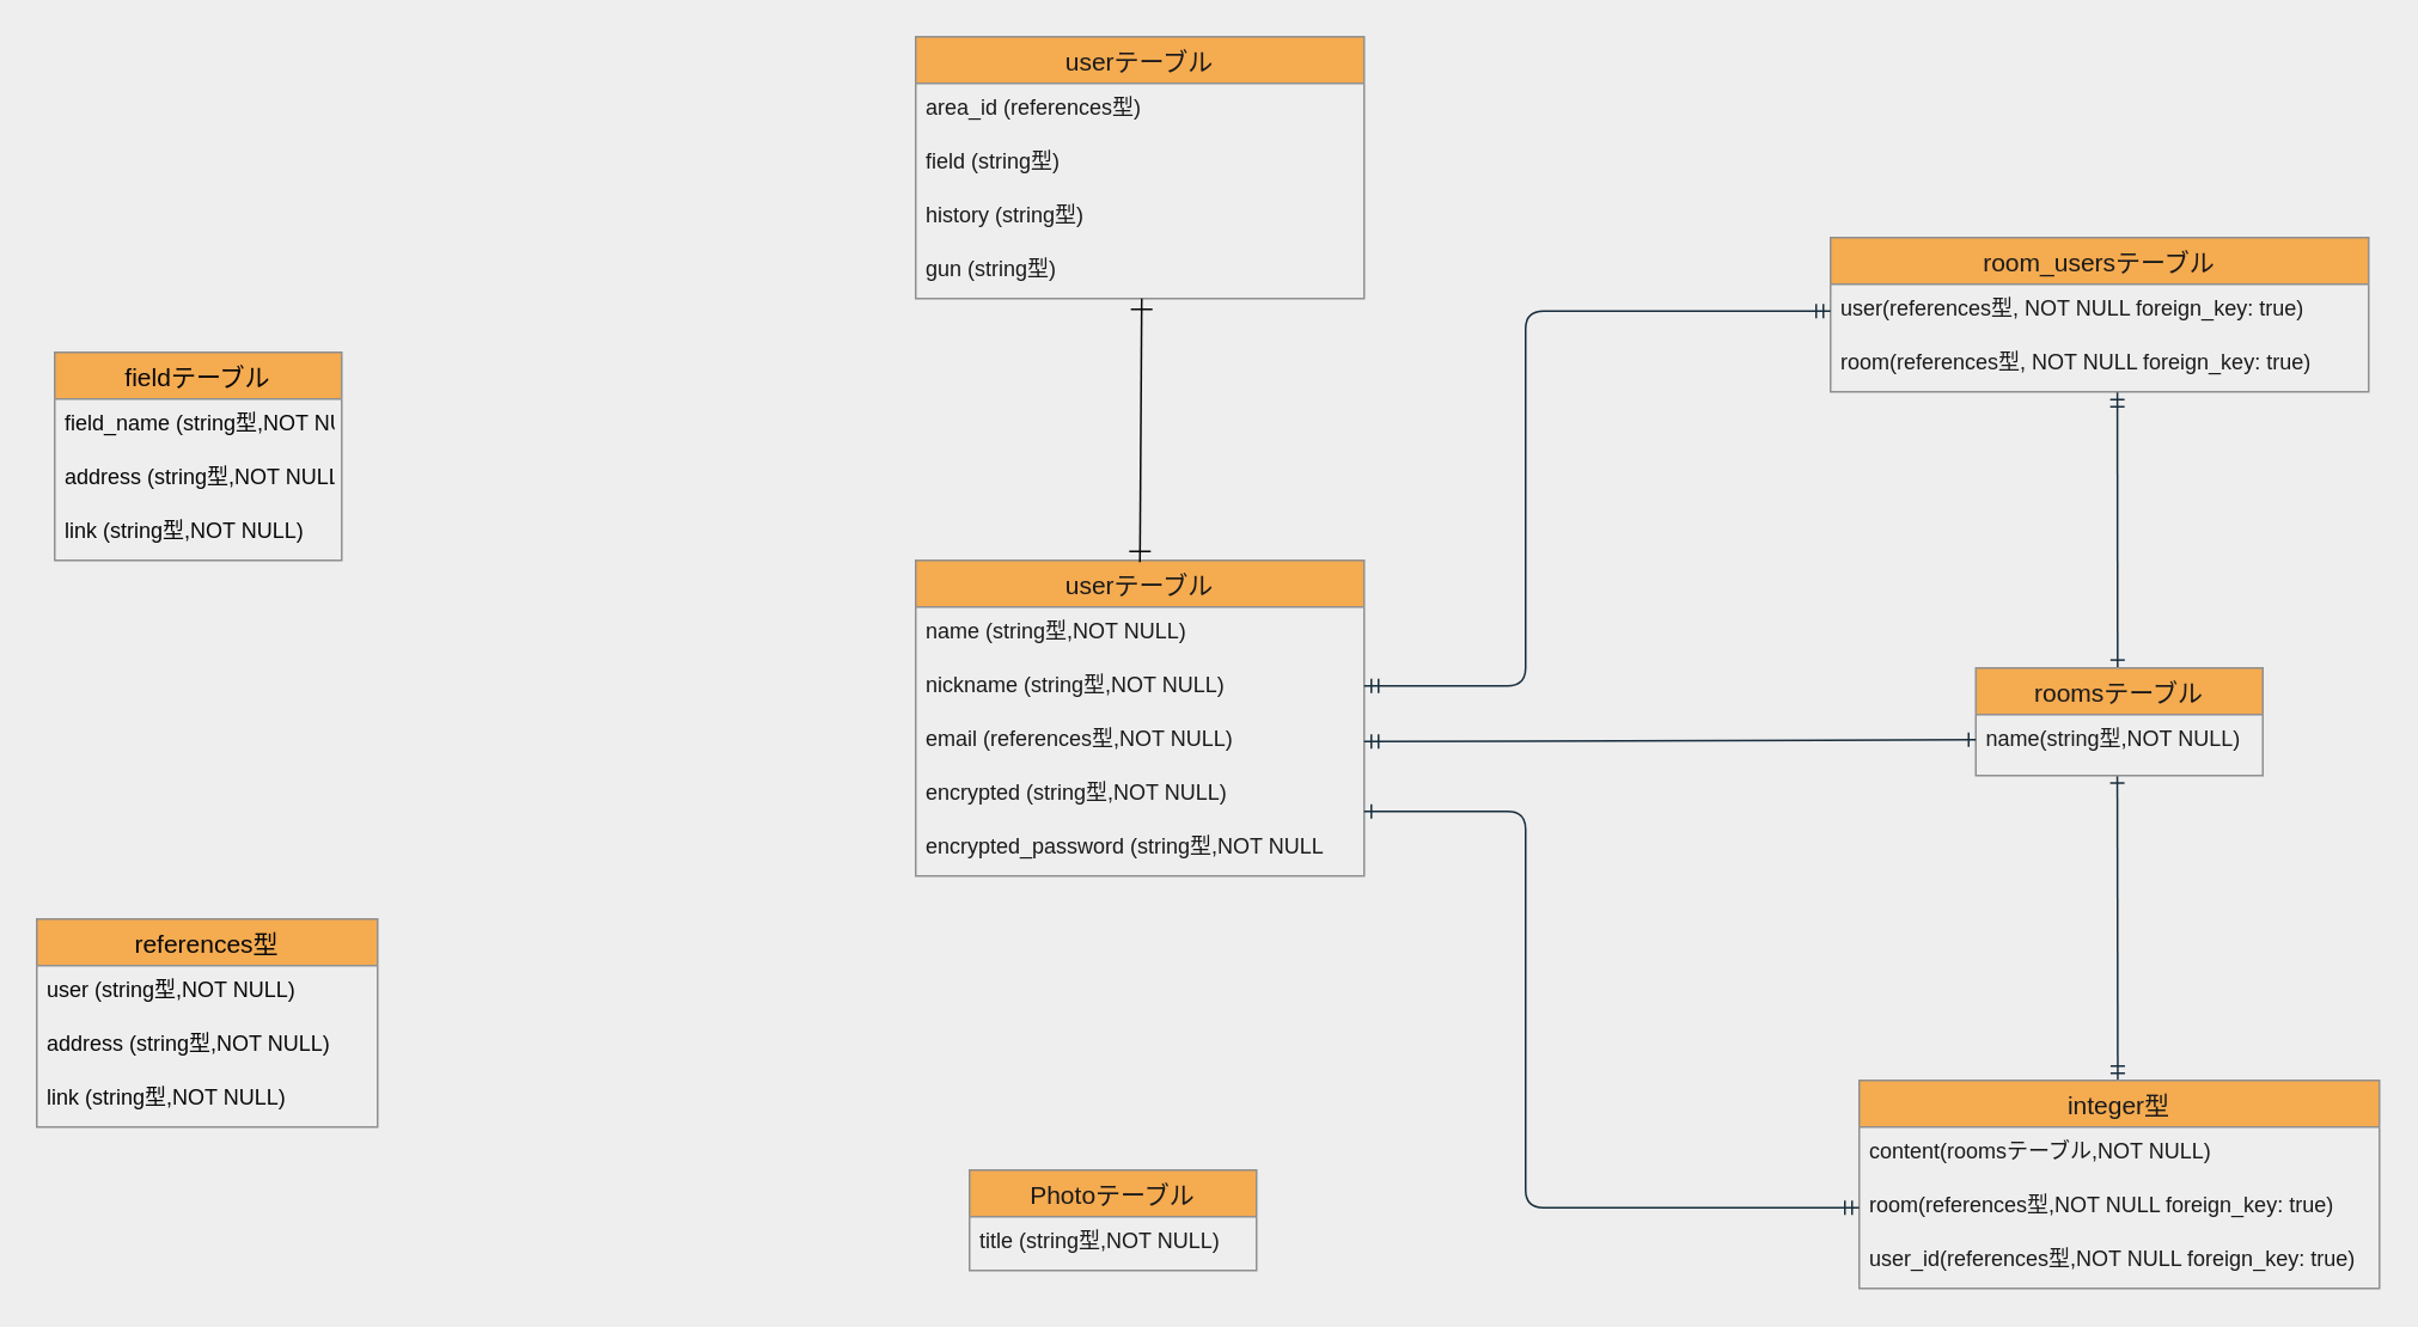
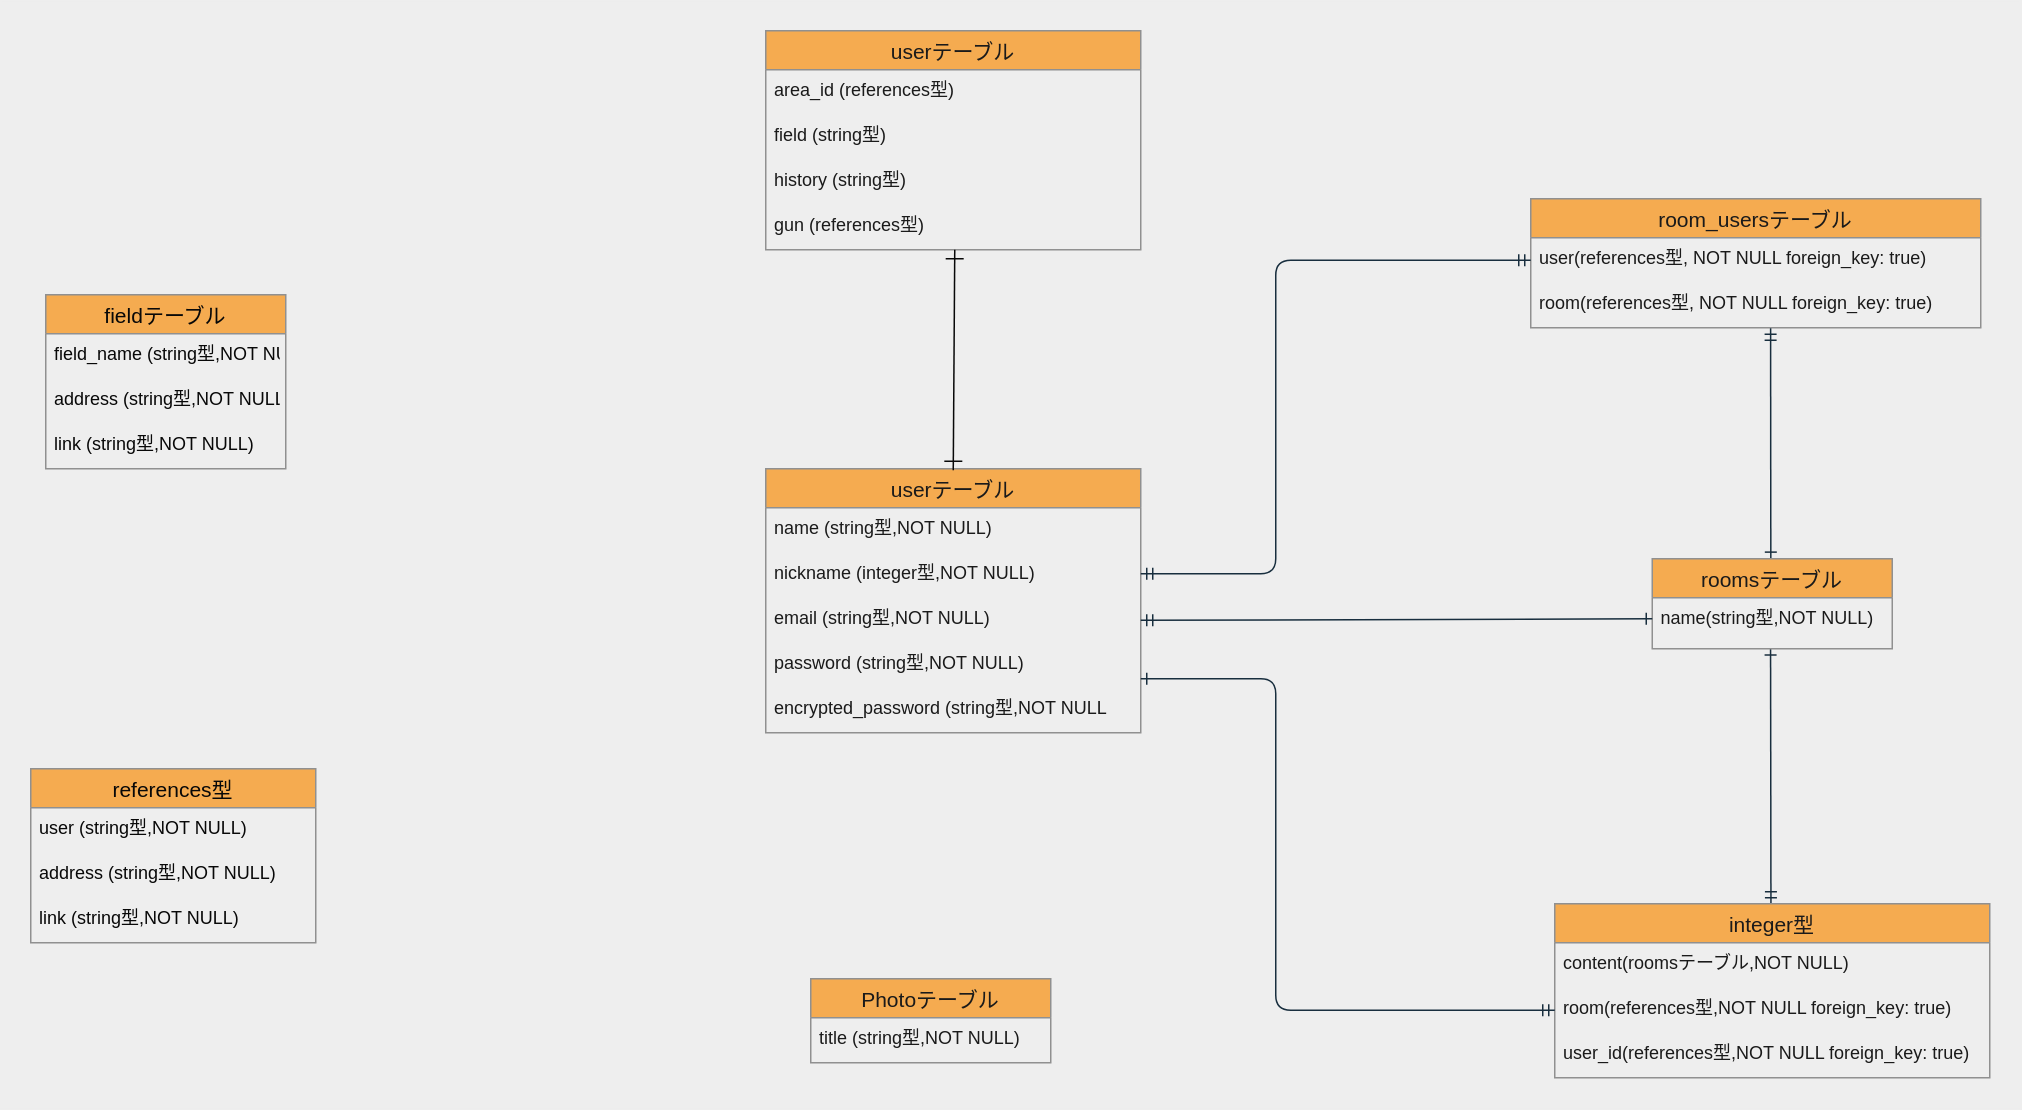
  <mxCell id="0" />
  <mxCell id="1" parent="0" />
  <mxCell id="2" value="userテーブル" style="swimlane;fontStyle=0;childLayout=stackLayout;horizontal=1;startSize=26;horizontalStack=0;resizeParent=1;resizeParentMax=0;resizeLast=0;collapsible=1;marginBottom=0;align=center;fontSize=14;fillColor=#F5AB50;strokeColor=#909090;fontColor=#1A1A1A;" parent="1" vertex="1"><mxGeometry x="510" y="312" width="250" height="176" as="geometry" /></mxCell>
  <mxCell id="3" value="name (string型,NOT NULL)" style="text;strokeColor=none;fillColor=none;spacingLeft=4;spacingRight=4;overflow=hidden;rotatable=0;points=[[0,0.5],[1,0.5]];portConstraint=eastwest;fontSize=12;fontColor=#1A1A1A;" parent="2" vertex="1"><mxGeometry y="26" width="250" height="30" as="geometry" /></mxCell>
- <mxCell id="4" value="nickname (string型,NOT NULL)" style="text;strokeColor=none;fillColor=none;spacingLeft=4;spacingRight=4;overflow=hidden;rotatable=0;points=[[0,0.5],[1,0.5]];portConstraint=eastwest;fontSize=12;fontColor=#1A1A1A;" parent="2" vertex="1"><mxGeometry y="56" width="250" height="30" as="geometry" /></mxCell>
- <mxCell id="5" value="email (references型,NOT NULL)" style="text;strokeColor=none;fillColor=none;spacingLeft=4;spacingRight=4;overflow=hidden;rotatable=0;points=[[0,0.5],[1,0.5]];portConstraint=eastwest;fontSize=12;fontColor=#1A1A1A;" parent="2" vertex="1"><mxGeometry y="86" width="250" height="30" as="geometry" /></mxCell>
- <mxCell id="6" value="encrypted (string型,NOT NULL)" style="text;strokeColor=none;fillColor=none;spacingLeft=4;spacingRight=4;overflow=hidden;rotatable=0;points=[[0,0.5],[1,0.5]];portConstraint=eastwest;fontSize=12;fontColor=#1A1A1A;" parent="2" vertex="1"><mxGeometry y="116" width="250" height="30" as="geometry" /></mxCell>
+ <mxCell id="4" value="nickname (integer型,NOT NULL)" style="text;strokeColor=none;fillColor=none;spacingLeft=4;spacingRight=4;overflow=hidden;rotatable=0;points=[[0,0.5],[1,0.5]];portConstraint=eastwest;fontSize=12;fontColor=#1A1A1A;" parent="2" vertex="1"><mxGeometry y="56" width="250" height="30" as="geometry" /></mxCell>
+ <mxCell id="5" value="email (string型,NOT NULL)" style="text;strokeColor=none;fillColor=none;spacingLeft=4;spacingRight=4;overflow=hidden;rotatable=0;points=[[0,0.5],[1,0.5]];portConstraint=eastwest;fontSize=12;fontColor=#1A1A1A;" parent="2" vertex="1"><mxGeometry y="86" width="250" height="30" as="geometry" /></mxCell>
+ <mxCell id="6" value="password (string型,NOT NULL)" style="text;strokeColor=none;fillColor=none;spacingLeft=4;spacingRight=4;overflow=hidden;rotatable=0;points=[[0,0.5],[1,0.5]];portConstraint=eastwest;fontSize=12;fontColor=#1A1A1A;" parent="2" vertex="1"><mxGeometry y="116" width="250" height="30" as="geometry" /></mxCell>
  <mxCell id="7" value="encrypted_password (string型,NOT NULL" style="text;strokeColor=none;fillColor=none;spacingLeft=4;spacingRight=4;overflow=hidden;rotatable=0;points=[[0,0.5],[1,0.5]];portConstraint=eastwest;fontSize=12;fontColor=#1A1A1A;" parent="2" vertex="1"><mxGeometry y="146" width="250" height="30" as="geometry" /></mxCell>
  <mxCell id="8" value="Photoテーブル" style="swimlane;fontStyle=0;childLayout=stackLayout;horizontal=1;startSize=26;horizontalStack=0;resizeParent=1;resizeParentMax=0;resizeLast=0;collapsible=1;marginBottom=0;align=center;fontSize=14;fillColor=#F5AB50;strokeColor=#909090;fontColor=#1A1A1A;" parent="1" vertex="1"><mxGeometry x="540" y="652" width="160" height="56" as="geometry" /></mxCell>
  <mxCell id="9" value="title (string型,NOT NULL)" style="text;strokeColor=none;fillColor=none;spacingLeft=4;spacingRight=4;overflow=hidden;rotatable=0;points=[[0,0.5],[1,0.5]];portConstraint=eastwest;fontSize=12;fontColor=#1A1A1A;" parent="8" vertex="1"><mxGeometry y="26" width="160" height="30" as="geometry" /></mxCell>
  <mxCell id="10" style="edgeStyle=none;rounded=1;sketch=0;orthogonalLoop=1;jettySize=auto;html=1;exitX=0.497;exitY=0;exitDx=0;exitDy=0;strokeColor=#182E3E;fontColor=#080808;entryX=0.493;entryY=1.006;entryDx=0;entryDy=0;entryPerimeter=0;exitPerimeter=0;startArrow=ERmandOne;startFill=0;endArrow=ERone;endFill=0;" parent="1" source="11" target="16" edge="1"><mxGeometry relative="1" as="geometry"><mxPoint x="1178" y="436" as="targetPoint" /><Array as="points" /></mxGeometry></mxCell>
  <mxCell id="11" value="integer型" style="swimlane;fontStyle=0;childLayout=stackLayout;horizontal=1;startSize=26;horizontalStack=0;resizeParent=1;resizeParentMax=0;resizeLast=0;collapsible=1;marginBottom=0;align=center;fontSize=14;fillColor=#F5AB50;strokeColor=#909090;fontColor=#1A1A1A;" parent="1" vertex="1"><mxGeometry x="1036" y="602" width="290" height="116" as="geometry" /></mxCell>
  <mxCell id="12" value="content(roomsテーブル,NOT NULL)" style="text;strokeColor=none;fillColor=none;spacingLeft=4;spacingRight=4;overflow=hidden;rotatable=0;points=[[0,0.5],[1,0.5]];portConstraint=eastwest;fontSize=12;fontColor=#1A1A1A;" parent="11" vertex="1"><mxGeometry y="26" width="290" height="30" as="geometry" /></mxCell>
  <mxCell id="13" value="room(references型,NOT NULL foreign_key: true)" style="text;strokeColor=none;fillColor=none;spacingLeft=4;spacingRight=4;overflow=hidden;rotatable=0;points=[[0,0.5],[1,0.5]];portConstraint=eastwest;fontSize=12;fontColor=#1A1A1A;" parent="11" vertex="1"><mxGeometry y="56" width="290" height="30" as="geometry" /></mxCell>
  <mxCell id="14" value="user_id(references型,NOT NULL foreign_key: true)" style="text;strokeColor=none;fillColor=none;spacingLeft=4;spacingRight=4;overflow=hidden;rotatable=0;points=[[0,0.5],[1,0.5]];portConstraint=eastwest;fontSize=12;fontColor=#1A1A1A;" parent="11" vertex="1"><mxGeometry y="86" width="290" height="30" as="geometry" /></mxCell>
  <mxCell id="15" value="roomsテーブル" style="swimlane;fontStyle=0;childLayout=stackLayout;horizontal=1;startSize=26;horizontalStack=0;resizeParent=1;resizeParentMax=0;resizeLast=0;collapsible=1;marginBottom=0;align=center;fontSize=14;fillColor=#F5AB50;strokeColor=#909090;fontColor=#1A1A1A;" parent="1" vertex="1"><mxGeometry x="1101" y="372" width="160" height="60" as="geometry" /></mxCell>
  <mxCell id="16" value="name(string型,NOT NULL)" style="text;strokeColor=none;fillColor=none;spacingLeft=4;spacingRight=4;overflow=hidden;rotatable=0;points=[[0,0.5],[1,0.5]];portConstraint=eastwest;fontSize=12;fontColor=#1A1A1A;" parent="15" vertex="1"><mxGeometry y="26" width="160" height="34" as="geometry" /></mxCell>
  <mxCell id="17" value="room_usersテーブル" style="swimlane;fontStyle=0;childLayout=stackLayout;horizontal=1;startSize=26;horizontalStack=0;resizeParent=1;resizeParentMax=0;resizeLast=0;collapsible=1;marginBottom=0;align=center;fontSize=14;fillColor=#F5AB50;strokeColor=#909090;fontColor=#1A1A1A;" parent="1" vertex="1"><mxGeometry x="1020" y="132" width="300" height="86" as="geometry" /></mxCell>
  <mxCell id="18" value="user(references型, NOT NULL foreign_key: true)" style="text;strokeColor=none;fillColor=none;spacingLeft=4;spacingRight=4;overflow=hidden;rotatable=0;points=[[0,0.5],[1,0.5]];portConstraint=eastwest;fontSize=12;fontColor=#1A1A1A;" parent="17" vertex="1"><mxGeometry y="26" width="300" height="30" as="geometry" /></mxCell>
  <mxCell id="19" value="room(references型, NOT NULL foreign_key: true)" style="text;strokeColor=none;fillColor=none;spacingLeft=4;spacingRight=4;overflow=hidden;rotatable=0;points=[[0,0.5],[1,0.5]];portConstraint=eastwest;fontSize=12;fontColor=#1A1A1A;" parent="17" vertex="1"><mxGeometry y="56" width="300" height="30" as="geometry" /></mxCell>
  <mxCell id="20" value="references型" style="swimlane;fontStyle=0;childLayout=stackLayout;horizontal=1;startSize=26;horizontalStack=0;resizeParent=1;resizeParentMax=0;resizeLast=0;collapsible=1;marginBottom=0;align=center;fontSize=14;rounded=0;sketch=0;strokeColor=#909090;fillColor=#F5AB50;fontColor=#080808;" parent="1" vertex="1"><mxGeometry x="20" y="512" width="190" height="116" as="geometry" /></mxCell>
  <mxCell id="21" value="user (string型,NOT NULL)" style="text;strokeColor=none;fillColor=none;spacingLeft=4;spacingRight=4;overflow=hidden;rotatable=0;points=[[0,0.5],[1,0.5]];portConstraint=eastwest;fontSize=12;fontColor=#080808;" parent="20" vertex="1"><mxGeometry y="26" width="190" height="30" as="geometry" /></mxCell>
  <mxCell id="22" value="address (string型,NOT NULL)" style="text;strokeColor=none;fillColor=none;spacingLeft=4;spacingRight=4;overflow=hidden;rotatable=0;points=[[0,0.5],[1,0.5]];portConstraint=eastwest;fontSize=12;fontColor=#080808;" parent="20" vertex="1"><mxGeometry y="56" width="190" height="30" as="geometry" /></mxCell>
  <mxCell id="23" value="link (string型,NOT NULL)" style="text;strokeColor=none;fillColor=none;spacingLeft=4;spacingRight=4;overflow=hidden;rotatable=0;points=[[0,0.5],[1,0.5]];portConstraint=eastwest;fontSize=12;fontColor=#080808;" parent="20" vertex="1"><mxGeometry y="86" width="190" height="30" as="geometry" /></mxCell>
  <mxCell id="24" value="fieldテーブル" style="swimlane;fontStyle=0;childLayout=stackLayout;horizontal=1;startSize=26;horizontalStack=0;resizeParent=1;resizeParentMax=0;resizeLast=0;collapsible=1;marginBottom=0;align=center;fontSize=14;rounded=0;sketch=0;strokeColor=#909090;fillColor=#F5AB50;fontColor=#080808;" parent="1" vertex="1"><mxGeometry x="30" y="196" width="160" height="116" as="geometry" /></mxCell>
  <mxCell id="25" value="field_name (string型,NOT NULL)" style="text;strokeColor=none;fillColor=none;spacingLeft=4;spacingRight=4;overflow=hidden;rotatable=0;points=[[0,0.5],[1,0.5]];portConstraint=eastwest;fontSize=12;fontColor=#080808;" parent="24" vertex="1"><mxGeometry y="26" width="160" height="30" as="geometry" /></mxCell>
  <mxCell id="26" value="address (string型,NOT NULL)" style="text;strokeColor=none;fillColor=none;spacingLeft=4;spacingRight=4;overflow=hidden;rotatable=0;points=[[0,0.5],[1,0.5]];portConstraint=eastwest;fontSize=12;fontColor=#080808;" parent="24" vertex="1"><mxGeometry y="56" width="160" height="30" as="geometry" /></mxCell>
  <mxCell id="27" value="link (string型,NOT NULL)" style="text;strokeColor=none;fillColor=none;spacingLeft=4;spacingRight=4;overflow=hidden;rotatable=0;points=[[0,0.5],[1,0.5]];portConstraint=eastwest;fontSize=12;fontColor=#080808;" parent="24" vertex="1"><mxGeometry y="86" width="160" height="30" as="geometry" /></mxCell>
  <mxCell id="28" style="rounded=1;sketch=0;orthogonalLoop=1;jettySize=auto;html=1;entryX=0;entryY=0.5;entryDx=0;entryDy=0;strokeColor=#182E3E;fontColor=#080808;edgeStyle=orthogonalEdgeStyle;startArrow=ERmandOne;startFill=0;endArrow=ERmandOne;endFill=0;" parent="1" target="18" edge="1"><mxGeometry relative="1" as="geometry"><mxPoint x="760" y="382" as="sourcePoint" /><Array as="points"><mxPoint x="850" y="382" /><mxPoint x="850" y="173" /></Array></mxGeometry></mxCell>
  <mxCell id="29" style="edgeStyle=orthogonalEdgeStyle;rounded=1;sketch=0;orthogonalLoop=1;jettySize=auto;html=1;exitX=0;exitY=0.5;exitDx=0;exitDy=0;strokeColor=#182E3E;fontColor=#080808;startArrow=ERone;startFill=0;endArrow=ERmandOne;endFill=0;entryX=0;entryY=0.5;entryDx=0;entryDy=0;" parent="1" target="13" edge="1"><mxGeometry relative="1" as="geometry"><mxPoint x="760" y="452" as="sourcePoint" /><Array as="points"><mxPoint x="850" y="452" /><mxPoint x="850" y="673" /></Array></mxGeometry></mxCell>
  <mxCell id="30" style="edgeStyle=none;rounded=1;sketch=0;orthogonalLoop=1;jettySize=auto;html=1;exitX=1;exitY=0.5;exitDx=0;exitDy=0;entryX=0;entryY=0.413;entryDx=0;entryDy=0;strokeColor=#182E3E;fontColor=#080808;entryPerimeter=0;endArrow=ERone;endFill=0;startArrow=ERmandOne;startFill=0;" parent="1" source="5" target="16" edge="1"><mxGeometry relative="1" as="geometry" /></mxCell>
  <mxCell id="31" style="edgeStyle=none;rounded=1;sketch=0;orthogonalLoop=1;jettySize=auto;html=1;entryX=0.494;entryY=0.002;entryDx=0;entryDy=0;entryPerimeter=0;startArrow=ERmandOne;startFill=0;endArrow=ERone;endFill=0;strokeColor=#182E3E;fontColor=#080808;" parent="1" target="15" edge="1"><mxGeometry relative="1" as="geometry"><mxPoint x="1180" y="372" as="sourcePoint" /></mxGeometry></mxCell>
  <mxCell id="32" style="rounded=1;sketch=0;orthogonalLoop=1;jettySize=auto;html=1;exitX=0.533;exitY=1.01;exitDx=0;exitDy=0;strokeColor=#182E3E;fontColor=#080808;exitPerimeter=0;entryX=0.494;entryY=-0.007;entryDx=0;entryDy=0;entryPerimeter=0;startArrow=ERmandOne;startFill=0;endArrow=ERone;endFill=0;" parent="1" source="19" target="15" edge="1"><mxGeometry relative="1" as="geometry"><mxPoint x="1179" y="221" as="sourcePoint" /></mxGeometry></mxCell>
  <mxCell id="33" value="userテーブル" style="swimlane;fontStyle=0;childLayout=stackLayout;horizontal=1;startSize=26;horizontalStack=0;resizeParent=1;resizeParentMax=0;resizeLast=0;collapsible=1;marginBottom=0;align=center;fontSize=14;fillColor=#F5AB50;strokeColor=#909090;fontColor=#1A1A1A;" vertex="1" parent="1"><mxGeometry x="510" y="20" width="250" height="146" as="geometry" /></mxCell>
  <mxCell id="34" value="area_id (references型)" style="text;strokeColor=none;fillColor=none;spacingLeft=4;spacingRight=4;overflow=hidden;rotatable=0;points=[[0,0.5],[1,0.5]];portConstraint=eastwest;fontSize=12;fontColor=#1A1A1A;" vertex="1" parent="33"><mxGeometry y="26" width="250" height="30" as="geometry" /></mxCell>
  <mxCell id="35" value="field (string型)" style="text;strokeColor=none;fillColor=none;spacingLeft=4;spacingRight=4;overflow=hidden;rotatable=0;points=[[0,0.5],[1,0.5]];portConstraint=eastwest;fontSize=12;fontColor=#1A1A1A;" vertex="1" parent="33"><mxGeometry y="56" width="250" height="30" as="geometry" /></mxCell>
  <mxCell id="36" value="history (string型)" style="text;strokeColor=none;fillColor=none;spacingLeft=4;spacingRight=4;overflow=hidden;rotatable=0;points=[[0,0.5],[1,0.5]];portConstraint=eastwest;fontSize=12;fontColor=#1A1A1A;" vertex="1" parent="33"><mxGeometry y="86" width="250" height="30" as="geometry" /></mxCell>
- <mxCell id="37" value="gun (string型)" style="text;strokeColor=none;fillColor=none;spacingLeft=4;spacingRight=4;overflow=hidden;rotatable=0;points=[[0,0.5],[1,0.5]];portConstraint=eastwest;fontSize=12;fontColor=#1A1A1A;" vertex="1" parent="33"><mxGeometry y="116" width="250" height="30" as="geometry" /></mxCell>
+ <mxCell id="37" value="gun (references型)" style="text;strokeColor=none;fillColor=none;spacingLeft=4;spacingRight=4;overflow=hidden;rotatable=0;points=[[0,0.5],[1,0.5]];portConstraint=eastwest;fontSize=12;fontColor=#1A1A1A;" vertex="1" parent="33"><mxGeometry y="116" width="250" height="30" as="geometry" /></mxCell>
  <mxCell id="38" style="edgeStyle=orthogonalEdgeStyle;rounded=0;orthogonalLoop=1;jettySize=auto;html=1;strokeColor=#080808;startArrow=ERone;startFill=0;endArrow=ERone;endFill=0;targetPerimeterSpacing=10;sourcePerimeterSpacing=10;endSize=10;startSize=10;exitX=0.5;exitY=0;exitDx=0;exitDy=0;" edge="1" parent="1"><mxGeometry relative="1" as="geometry"><mxPoint x="635" y="313" as="sourcePoint" /><mxPoint x="636" y="166" as="targetPoint" /><Array as="points"><mxPoint x="635" y="166" /></Array></mxGeometry></mxCell>
